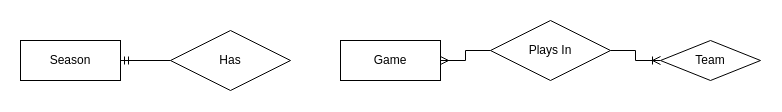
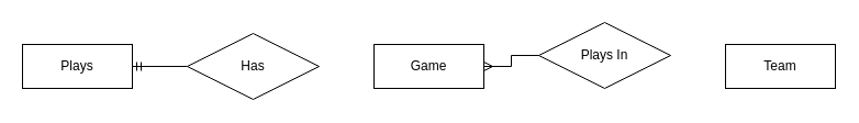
  <mxCell id="0" />
  <mxCell id="1" parent="0" />
- <mxCell id="2" value="Season" style="whiteSpace=wrap;html=1;align=center;" parent="1" vertex="1"><mxGeometry x="20" y="40" width="100" height="40" as="geometry" /></mxCell>
+ <mxCell id="2" value="Plays" style="whiteSpace=wrap;html=1;align=center;" parent="1" vertex="1"><mxGeometry x="20" y="40" width="100" height="40" as="geometry" /></mxCell>
  <mxCell id="3" style="edgeStyle=orthogonalEdgeStyle;rounded=0;orthogonalLoop=1;jettySize=auto;html=1;startArrow=none;startFill=0;endArrow=ERmandOne;endFill=0;" parent="1" source="4" target="2" edge="1"><mxGeometry relative="1" as="geometry" /></mxCell>
  <mxCell id="4" value="Has" style="shape=rhombus;perimeter=rhombusPerimeter;whiteSpace=wrap;html=1;align=center;" parent="1" vertex="1"><mxGeometry x="170" y="30" width="120" height="60" as="geometry" /></mxCell>
  <mxCell id="5" value="Game" style="whiteSpace=wrap;html=1;align=center;" parent="1" vertex="1"><mxGeometry x="340" y="40" width="100" height="40" as="geometry" /></mxCell>
- <mxCell id="6" style="edgeStyle=orthogonalEdgeStyle;rounded=0;orthogonalLoop=1;jettySize=auto;html=1;endArrow=none;endFill=0;startArrow=ERoneToMany;startFill=0;" parent="1" source="7" target="9" edge="1"><mxGeometry relative="1" as="geometry" /></mxCell>
- <mxCell id="7" value="Team" style="rhombus;whiteSpace=wrap;html=1;align=center;" parent="1" vertex="1"><mxGeometry x="660" y="40" width="100" height="40" as="geometry" /></mxCell>
+ <mxCell id="7" value="Team" style="whiteSpace=wrap;html=1;align=center;" parent="1" vertex="1"><mxGeometry x="660" y="40" width="100" height="40" as="geometry" /></mxCell>
  <mxCell id="8" style="edgeStyle=orthogonalEdgeStyle;rounded=0;orthogonalLoop=1;jettySize=auto;html=1;endArrow=ERmany;endFill=0;" parent="1" source="9" target="5" edge="1"><mxGeometry relative="1" as="geometry" /></mxCell>
  <mxCell id="9" value="Plays In" style="shape=rhombus;perimeter=rhombusPerimeter;whiteSpace=wrap;html=1;align=center;" parent="1" vertex="1"><mxGeometry x="490" y="20" width="120" height="60" as="geometry" /></mxCell>
